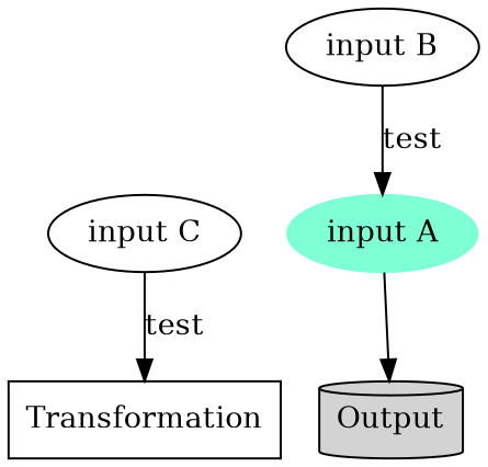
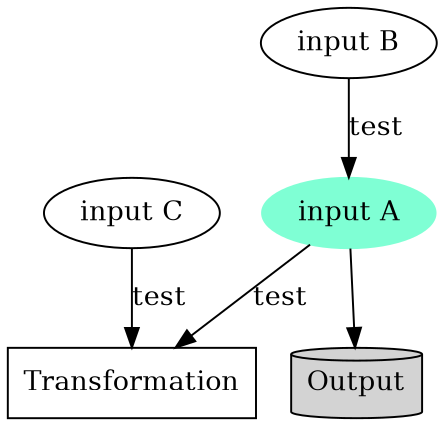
  digraph {
    n1 [color=aquamarine label="input A" style=filled]
    n2 [label=Transformation shape=box]
    n3 [label=Output shape=cylinder style=filled]
    n4 [label="input B"]
    n5 [label="input C"]
+   n1 -> n2 [label=test]
    n1 -> n3
    n4 -> n1 [label=test]
    n5 -> n2 [label=test]
  }
